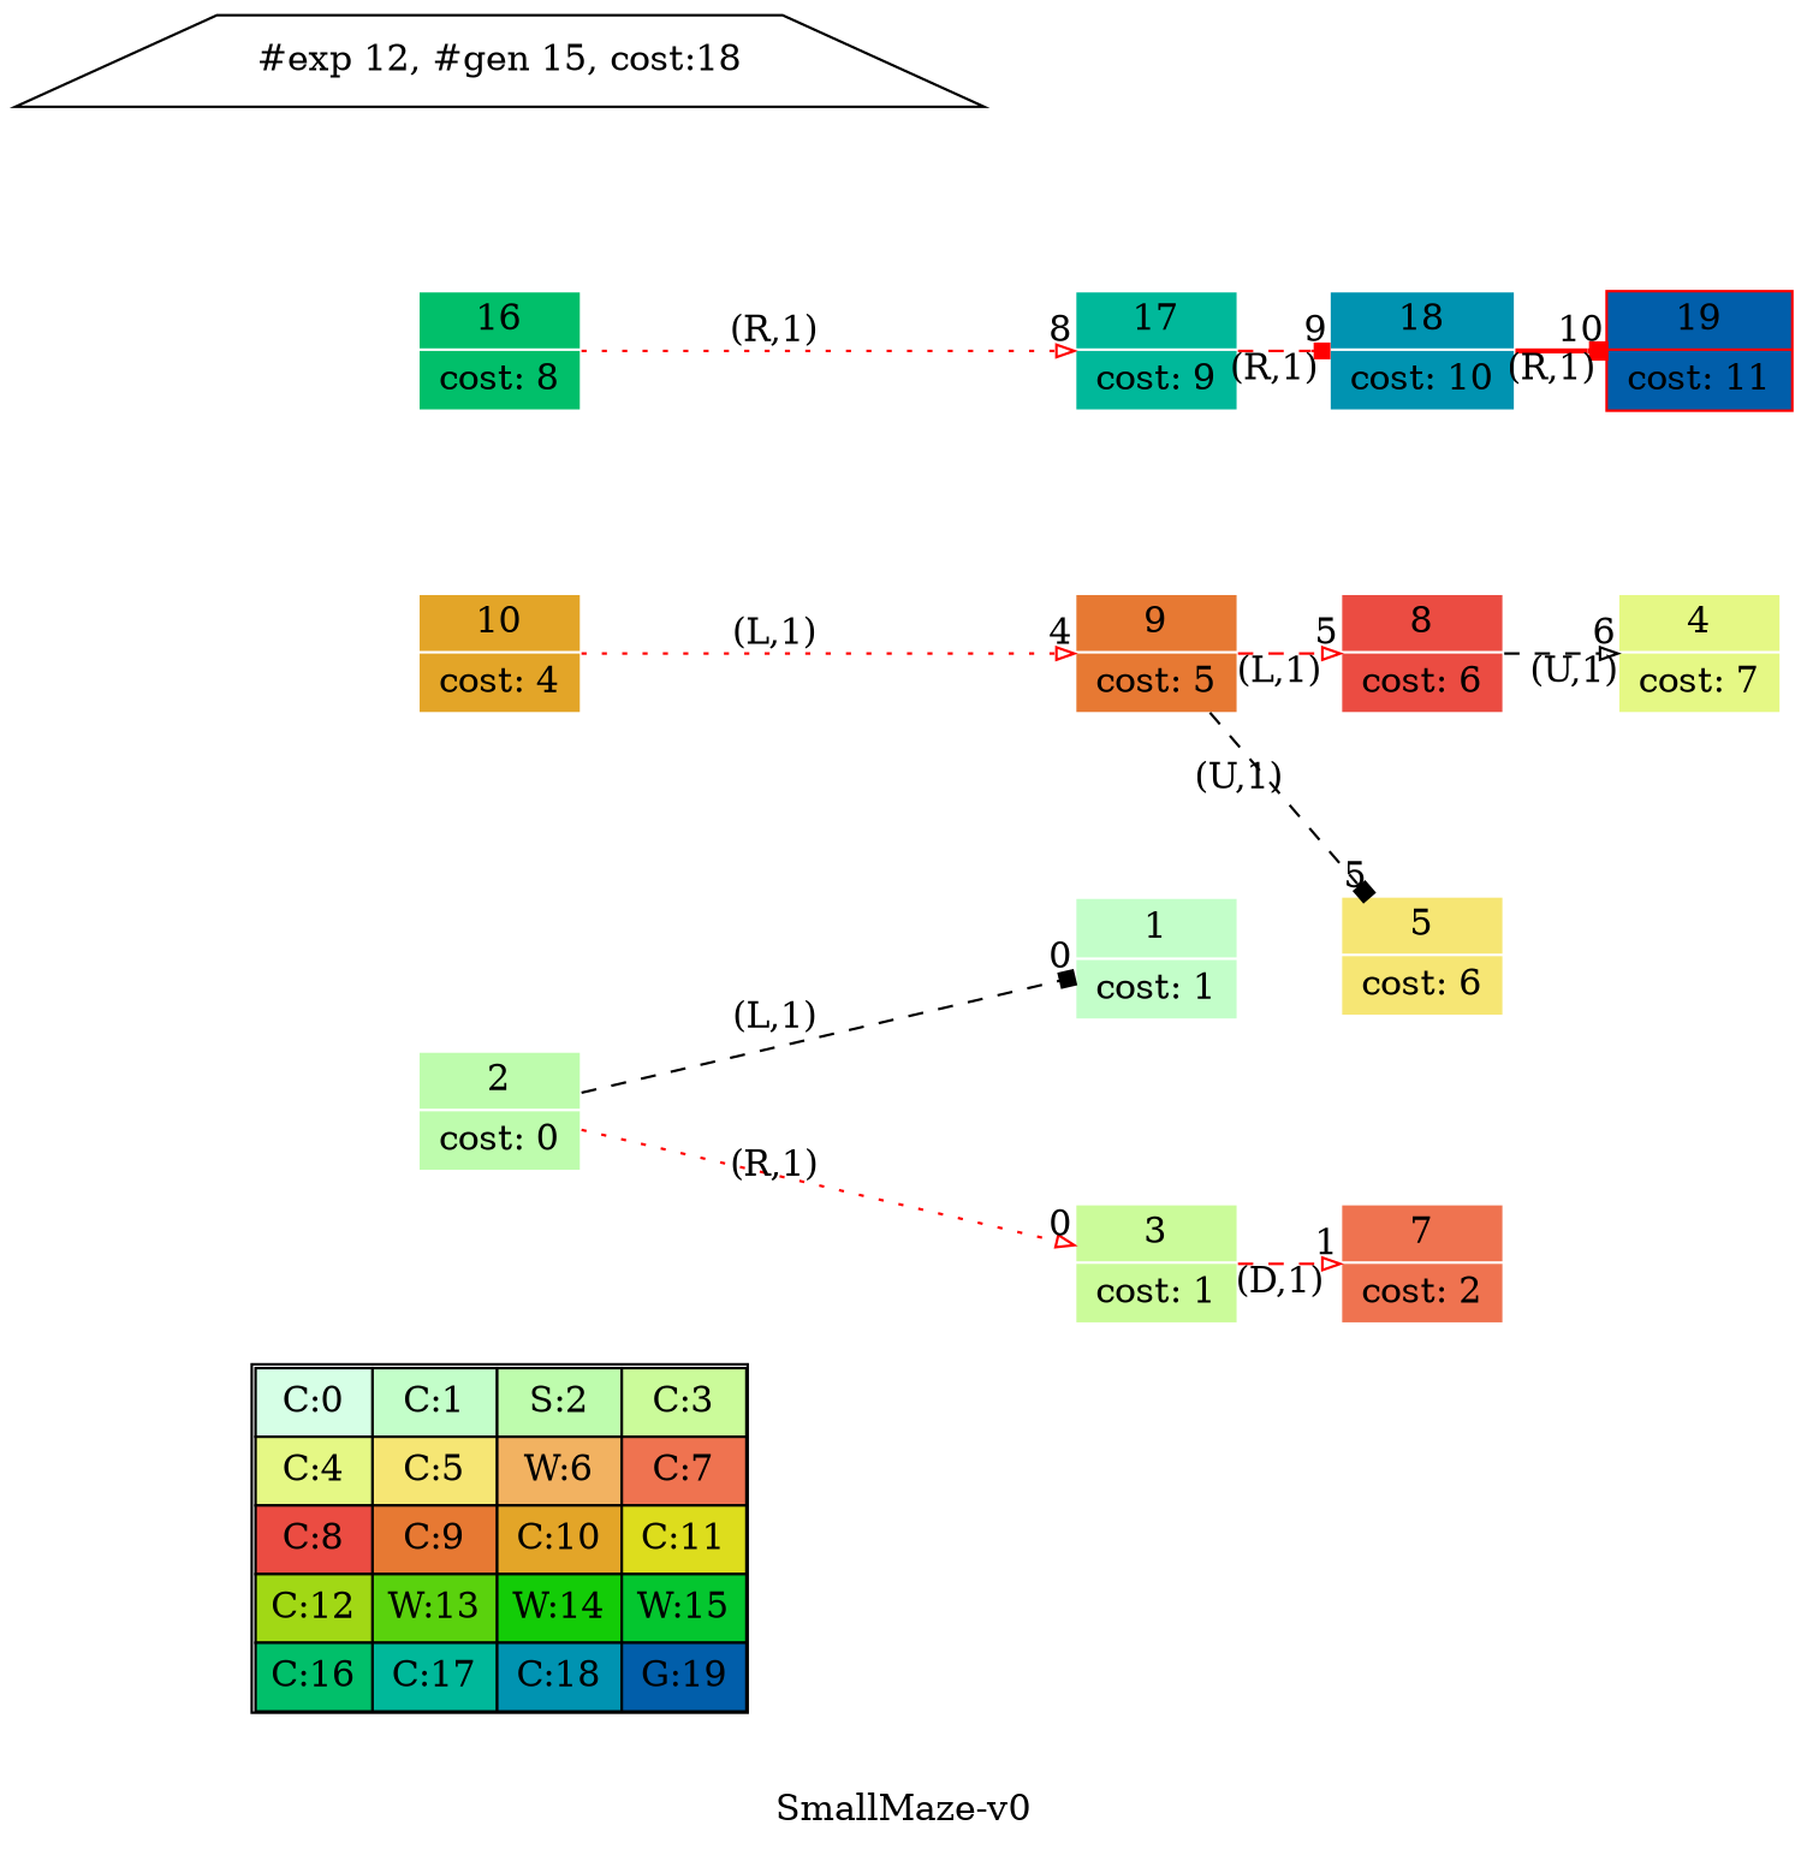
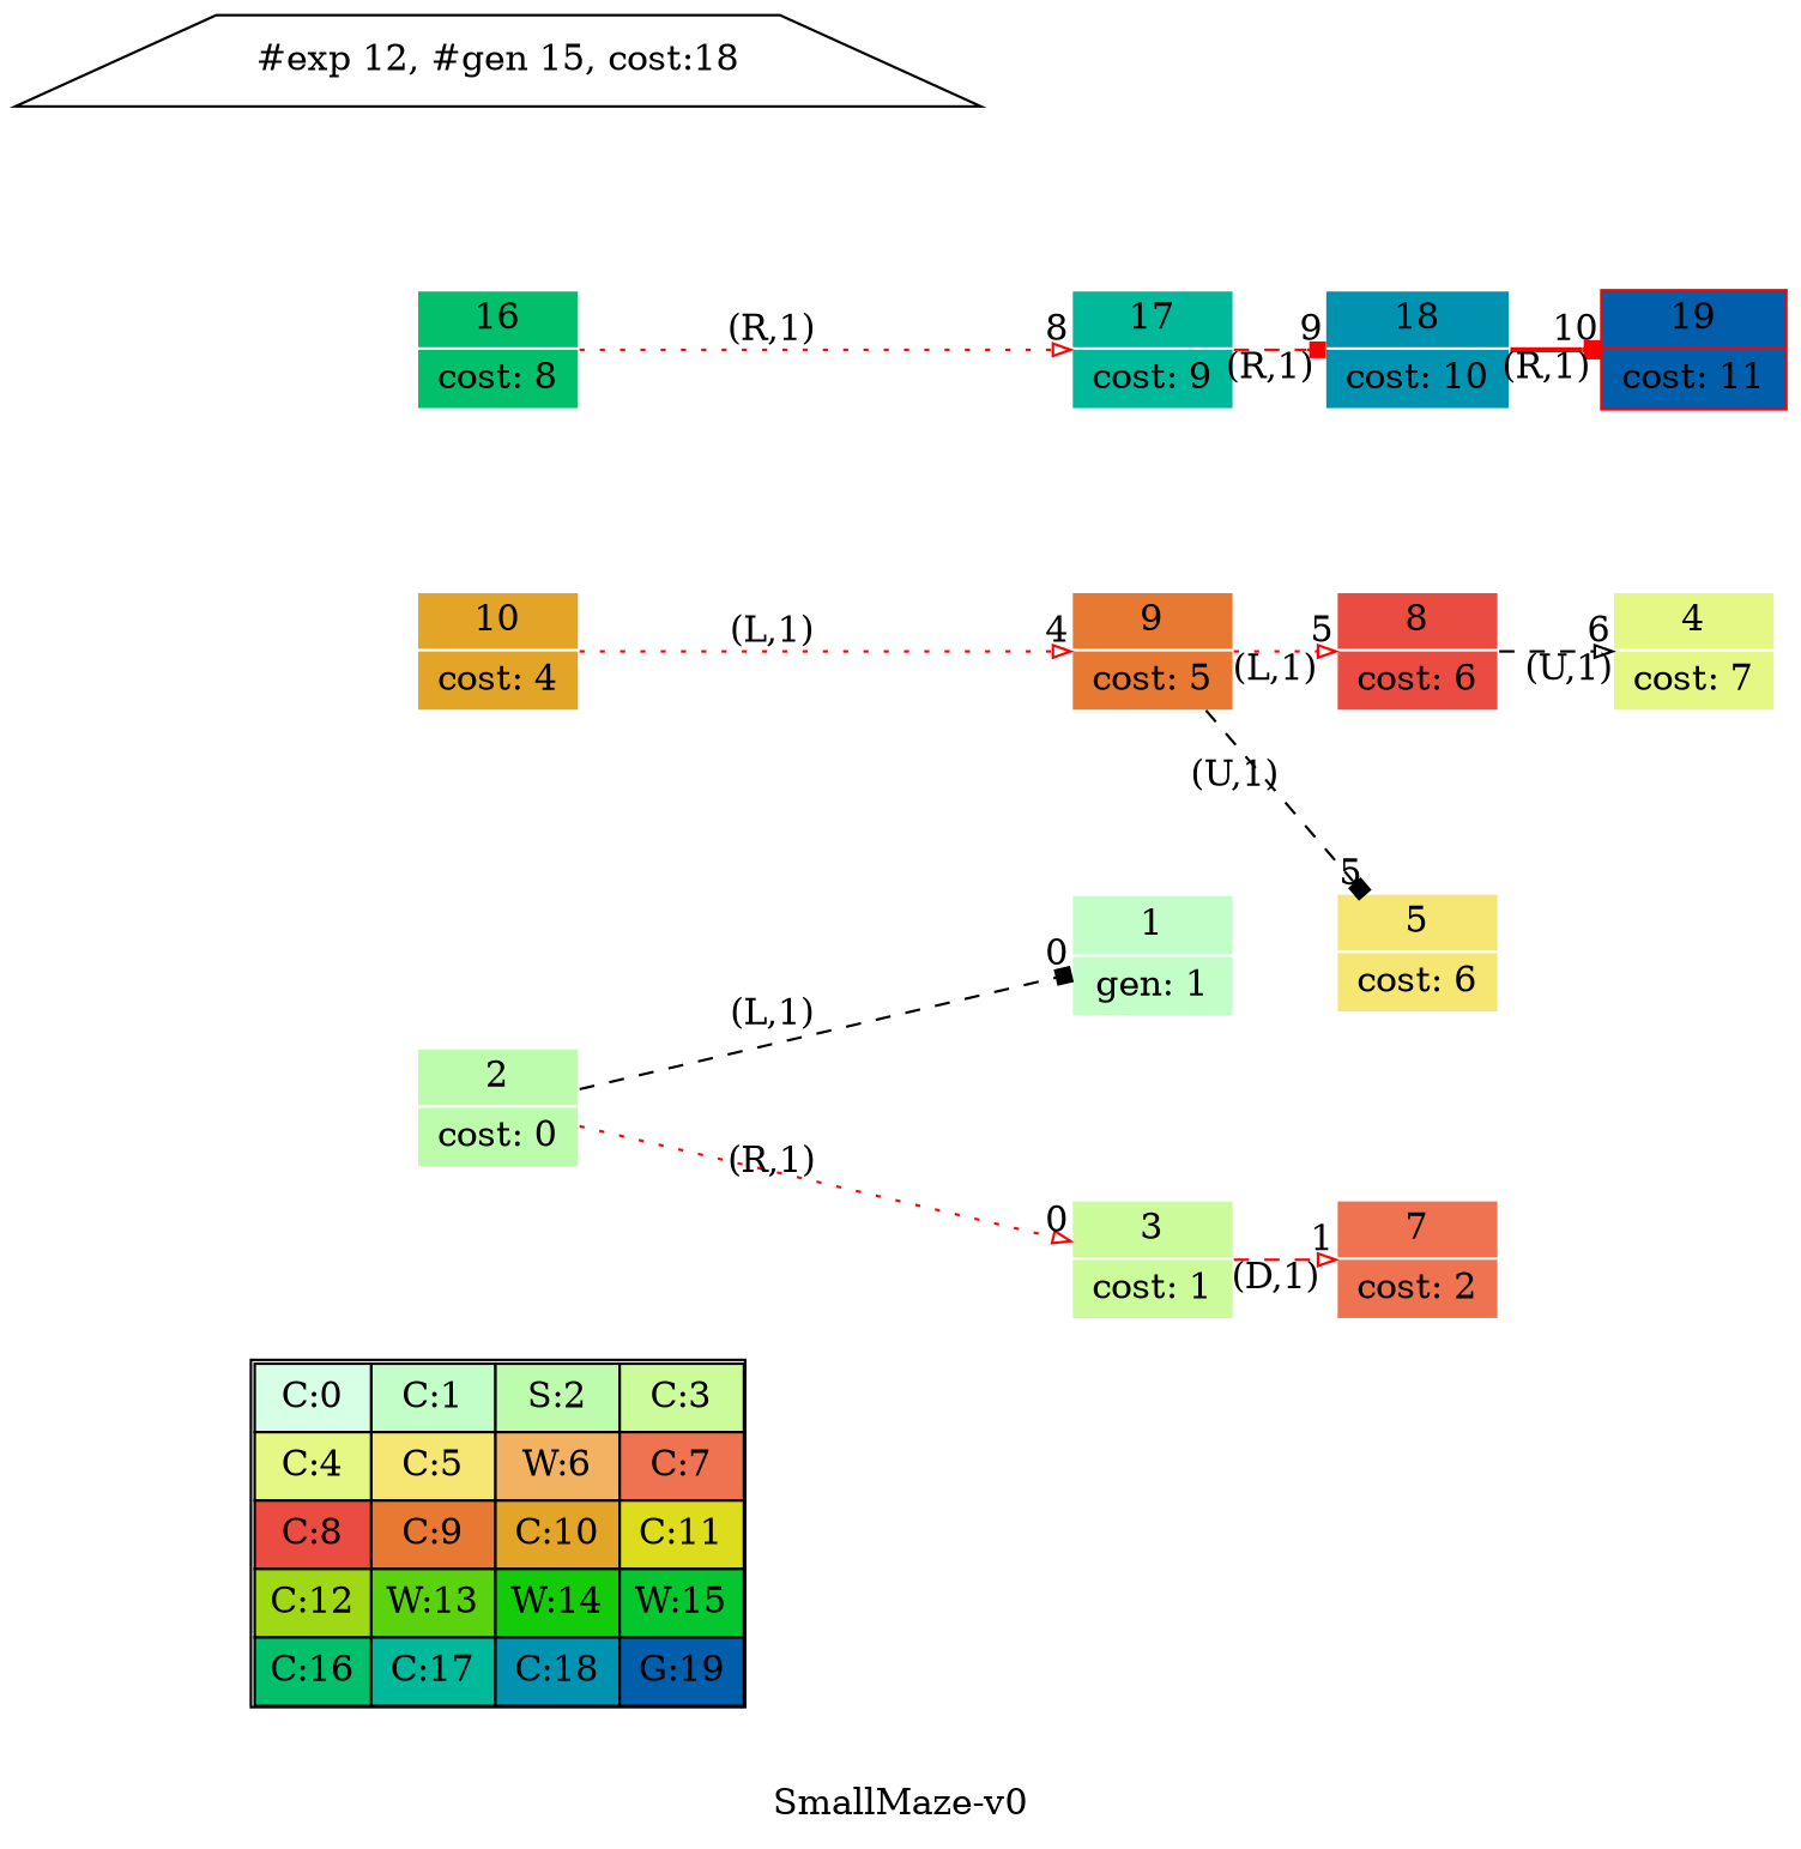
  digraph {
    label="SmallMaze-v0"
    nodesep=1
    rankdir=LR
    ranksep=0.5
    node [shape=record color=white style=filled]
    edge [arrowhead=onormal arrowsize=0.7 headlabel=0 style=dashed xlabel="(R,1)" color=red]
    n1 [label=<<table border="1" cellpadding="5" cellspacing="0" cellborder="1"><tr><td bgcolor="0.39803922 0.15947579 0.99679532 1.        ">C:0</td><td bgcolor="0.35098039 0.23194764 0.99315867 1.        ">C:1</td><td bgcolor="0.29607843 0.31486959 0.98720184 1.        ">S:2</td><td bgcolor="0.24901961 0.38410575 0.98063477 1.        ">C:3</td></tr><tr><td bgcolor="0.19411765 0.46220388 0.97128103 1.        ">C:4</td><td bgcolor="0.14705882 0.52643216 0.96182564 1.        ">C:5</td><td bgcolor="0.09215686 0.59770746 0.94913494 1.        ">W:6</td><td bgcolor="0.0372549  0.66454018 0.93467977 1.        ">C:7</td></tr><tr><td bgcolor="0.00980392 0.71791192 0.92090552 1.        ">C:8</td><td bgcolor="0.06470588 0.77520398 0.9032472  1.        ">C:9</td><td bgcolor="0.11176471 0.81974048 0.88677369 1.        ">C:10</td><td bgcolor="0.16666667 0.8660254  0.8660254  1.        ">C:11</td></tr><tr><td bgcolor="0.21372549 0.9005867  0.84695821 1.        ">C:12</td><td bgcolor="0.26862745 0.93467977 0.82325295 1.        ">W:13</td><td bgcolor="0.32352941 0.96182564 0.79801723 1.        ">W:14</td><td bgcolor="0.37058824 0.97940977 0.77520398 1.        ">W:15</td></tr><tr><td bgcolor="0.4254902  0.99315867 0.74725253 1.        ">C:16</td><td bgcolor="0.47254902 0.99907048 0.72218645 1.        ">C:17</td><td bgcolor="0.52745098 0.99907048 0.69169844 1.        ">C:18</td><td bgcolor="0.5745098  0.99315867 0.66454018 1.        ">G:19</td></tr></table>> shape=plaintext color="" style=""]
    n2 [fillcolor="0.29607843 0.31486959 0.98720184 1.        " label="<f0>2 |<f1> cost: 0"]
-   n3 [fillcolor="0.35098039 0.23194764 0.99315867 1.        " label="<f0>1 |<f1> cost: 1"]
+   n3 [fillcolor="0.35098039 0.23194764 0.99315867 1.        " label="<f0>1 |<f1> gen: 1"]
    n4 [fillcolor="0.24901961 0.38410575 0.98063477 1.        " label="<f0>3 |<f1> cost: 1"]
    n5 [fillcolor="0.0372549  0.66454018 0.93467977 1.        " label="<f0>7 |<f1> cost: 2"]
    n6 [fillcolor="0.11176471 0.81974048 0.88677369 1.        " label="<f0>10 |<f1> cost: 4"]
    n7 [fillcolor="0.06470588 0.77520398 0.9032472  1.        " label="<f0>9 |<f1> cost: 5"]
    n8 [fillcolor="0.00980392 0.71791192 0.92090552 1.        " label="<f0>8 |<f1> cost: 6"]
    n9 [fillcolor="0.14705882 0.52643216 0.96182564 1.        " label="<f0>5 |<f1> cost: 6"]
    n10 [fillcolor="0.19411765 0.46220388 0.97128103 1.        " label="<f0>4 |<f1> cost: 7"]
    n11 [fillcolor="0.4254902  0.99315867 0.74725253 1.        " label="<f0>16 |<f1> cost: 8"]
    n12 [fillcolor="0.47254902 0.99907048 0.72218645 1.        " label="<f0>17 |<f1> cost: 9"]
    n13 [fillcolor="0.52745098 0.99907048 0.69169844 1.        " label="<f0>18 |<f1> cost: 10"]
    n14 [color=red fillcolor="0.5745098  0.99315867 0.66454018 1.        " label="<f0>19 |<f1> cost: 11"]
    n15 [label="#exp 12, #gen 15, cost:18" shape=trapezium color="" style=""]
    subgraph sub_1 {
      label=Map
      n1
    }
    n2 -> n3 [arrowhead=box xlabel="(L,1)" color=""]
    n2 -> n4 [style=dotted]
    n4 -> n5 [headlabel=1 xlabel="(D,1)"]
    n6 -> n7 [headlabel=4 style=dotted xlabel="(L,1)"]
-   n7 -> n8 [headlabel=5 xlabel="(L,1)"]
+   n7 -> n8 [headlabel=5 style=dotted xlabel="(L,1)"]
    n7 -> n9 [arrowhead=box headlabel=5 xlabel="(U,1)" color=""]
    n8 -> n10 [headlabel=6 xlabel="(U,1)" color=""]
    n11 -> n12 [headlabel=8 style=dotted]
    n12 -> n13 [arrowhead=box headlabel=9]
    n13 -> n14 [arrowhead=box headlabel=10 style=bold]
  }
